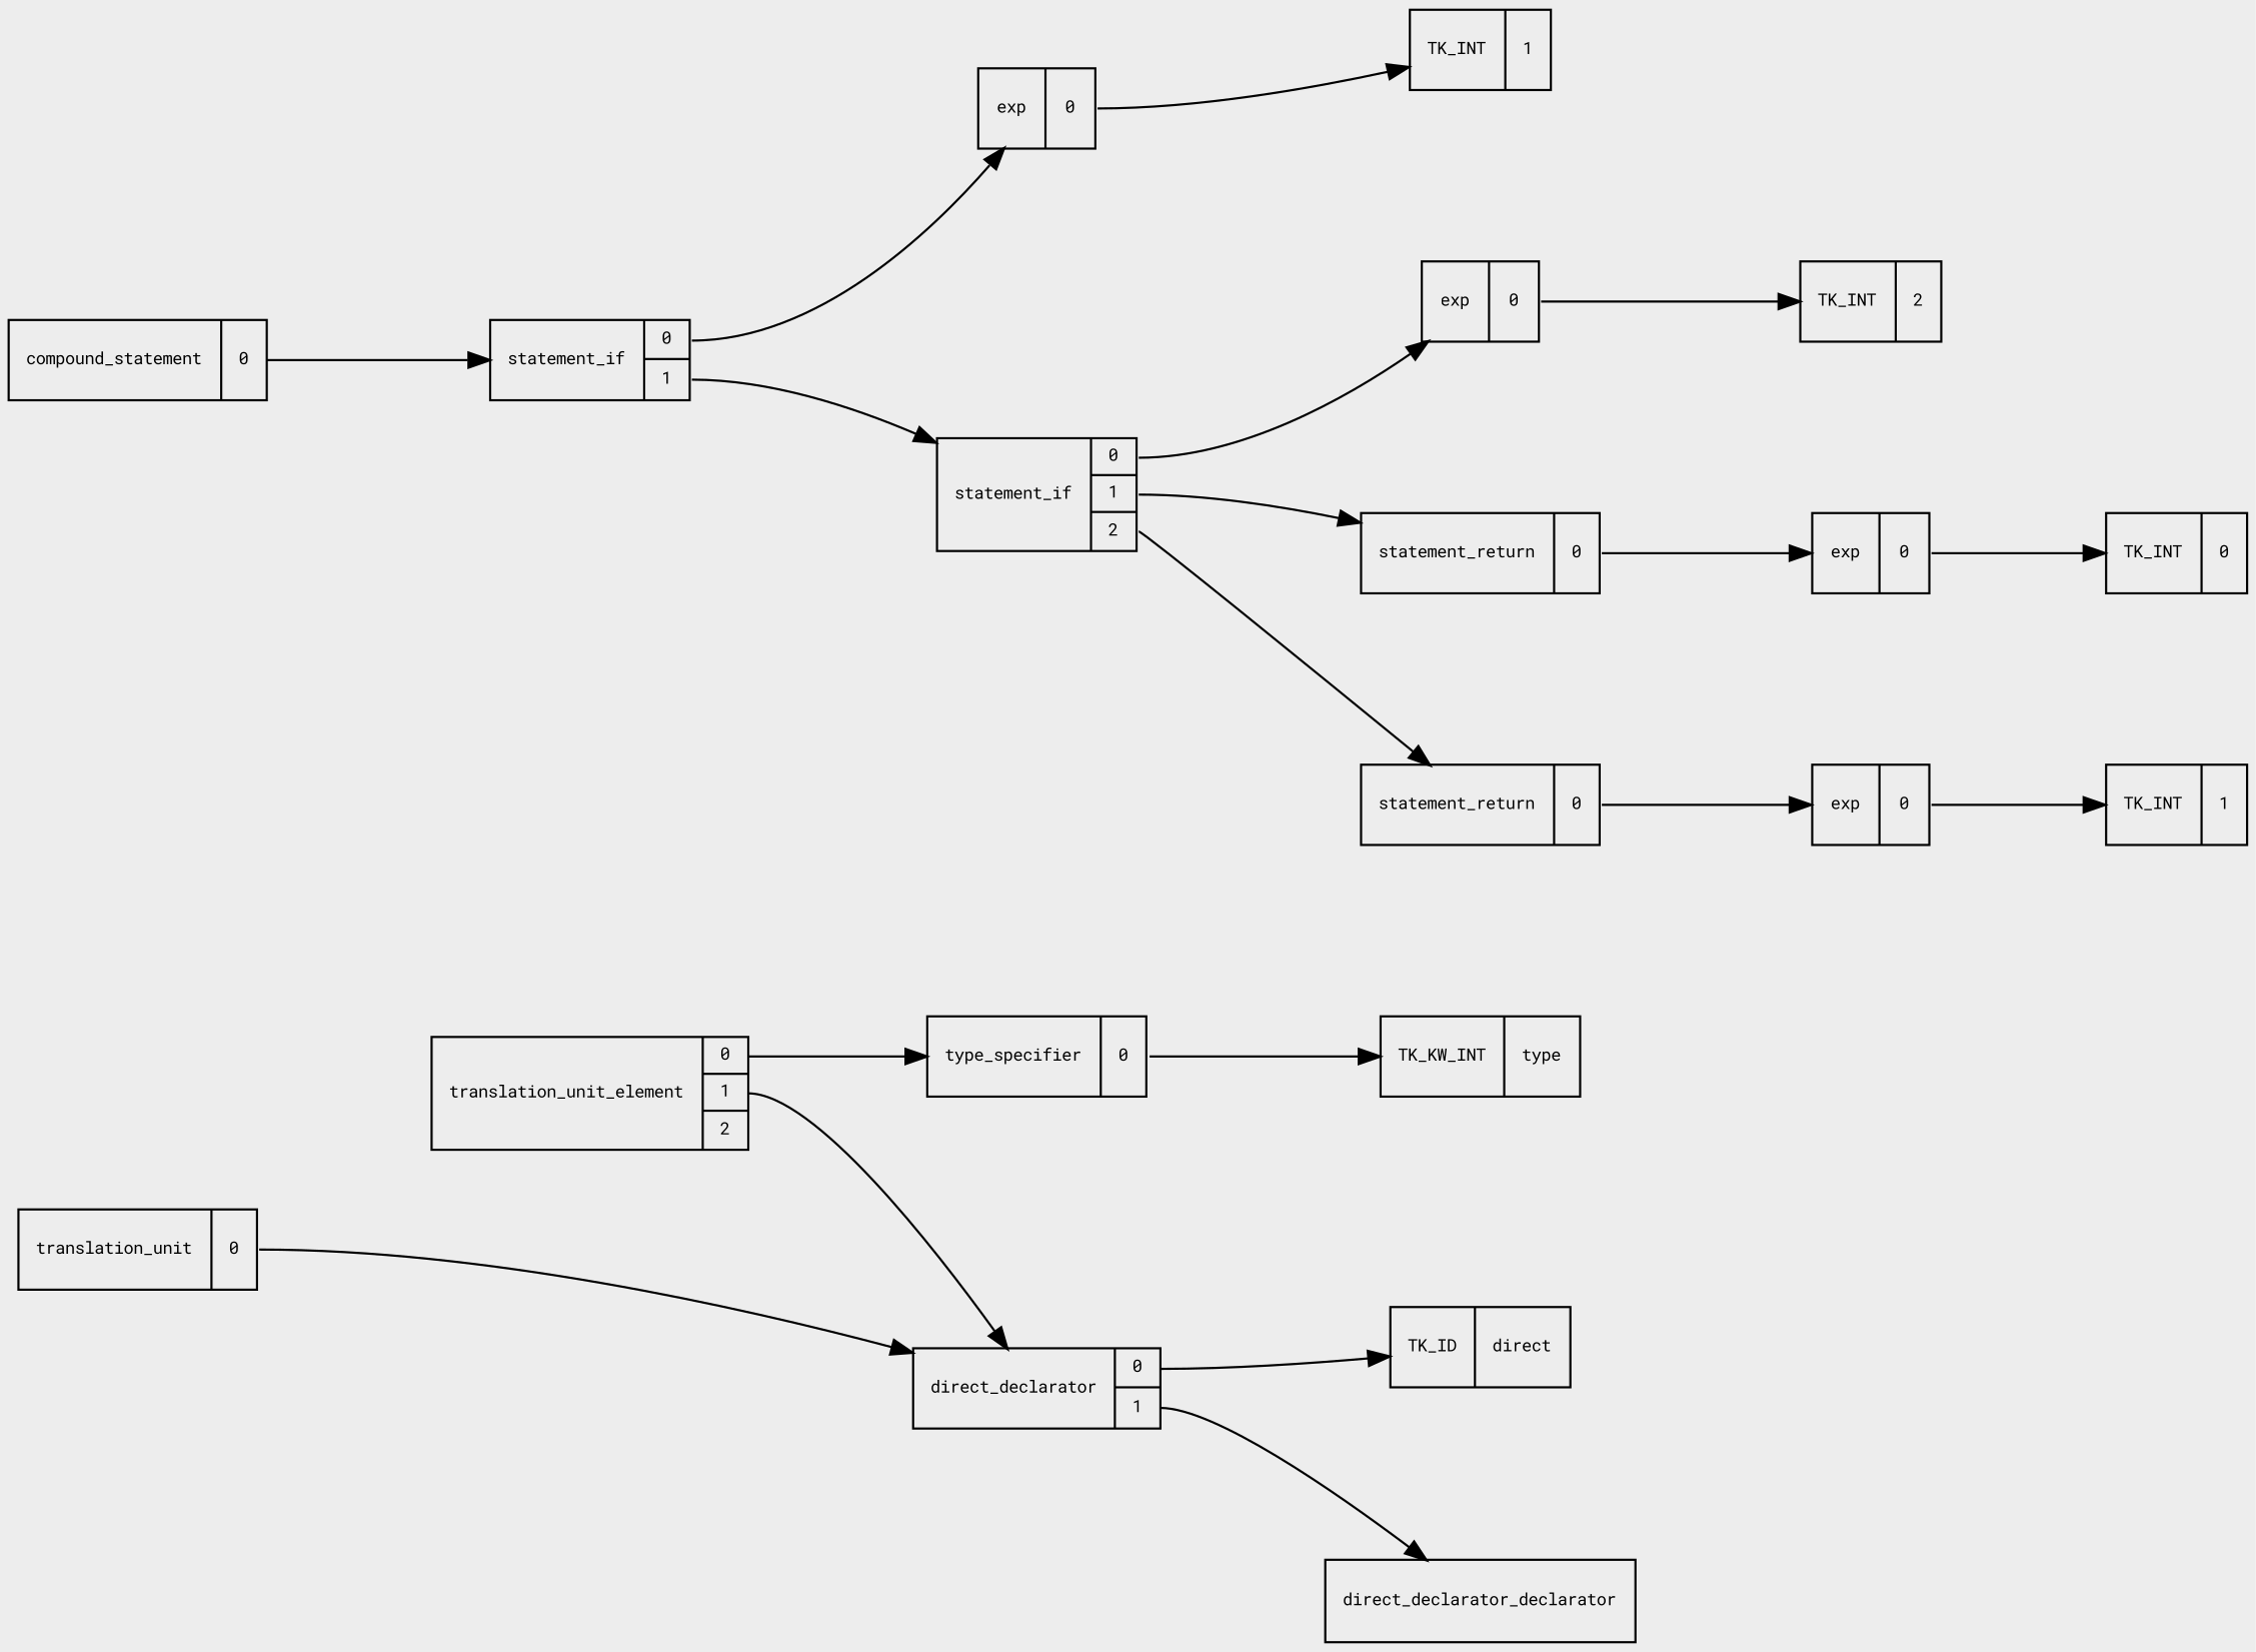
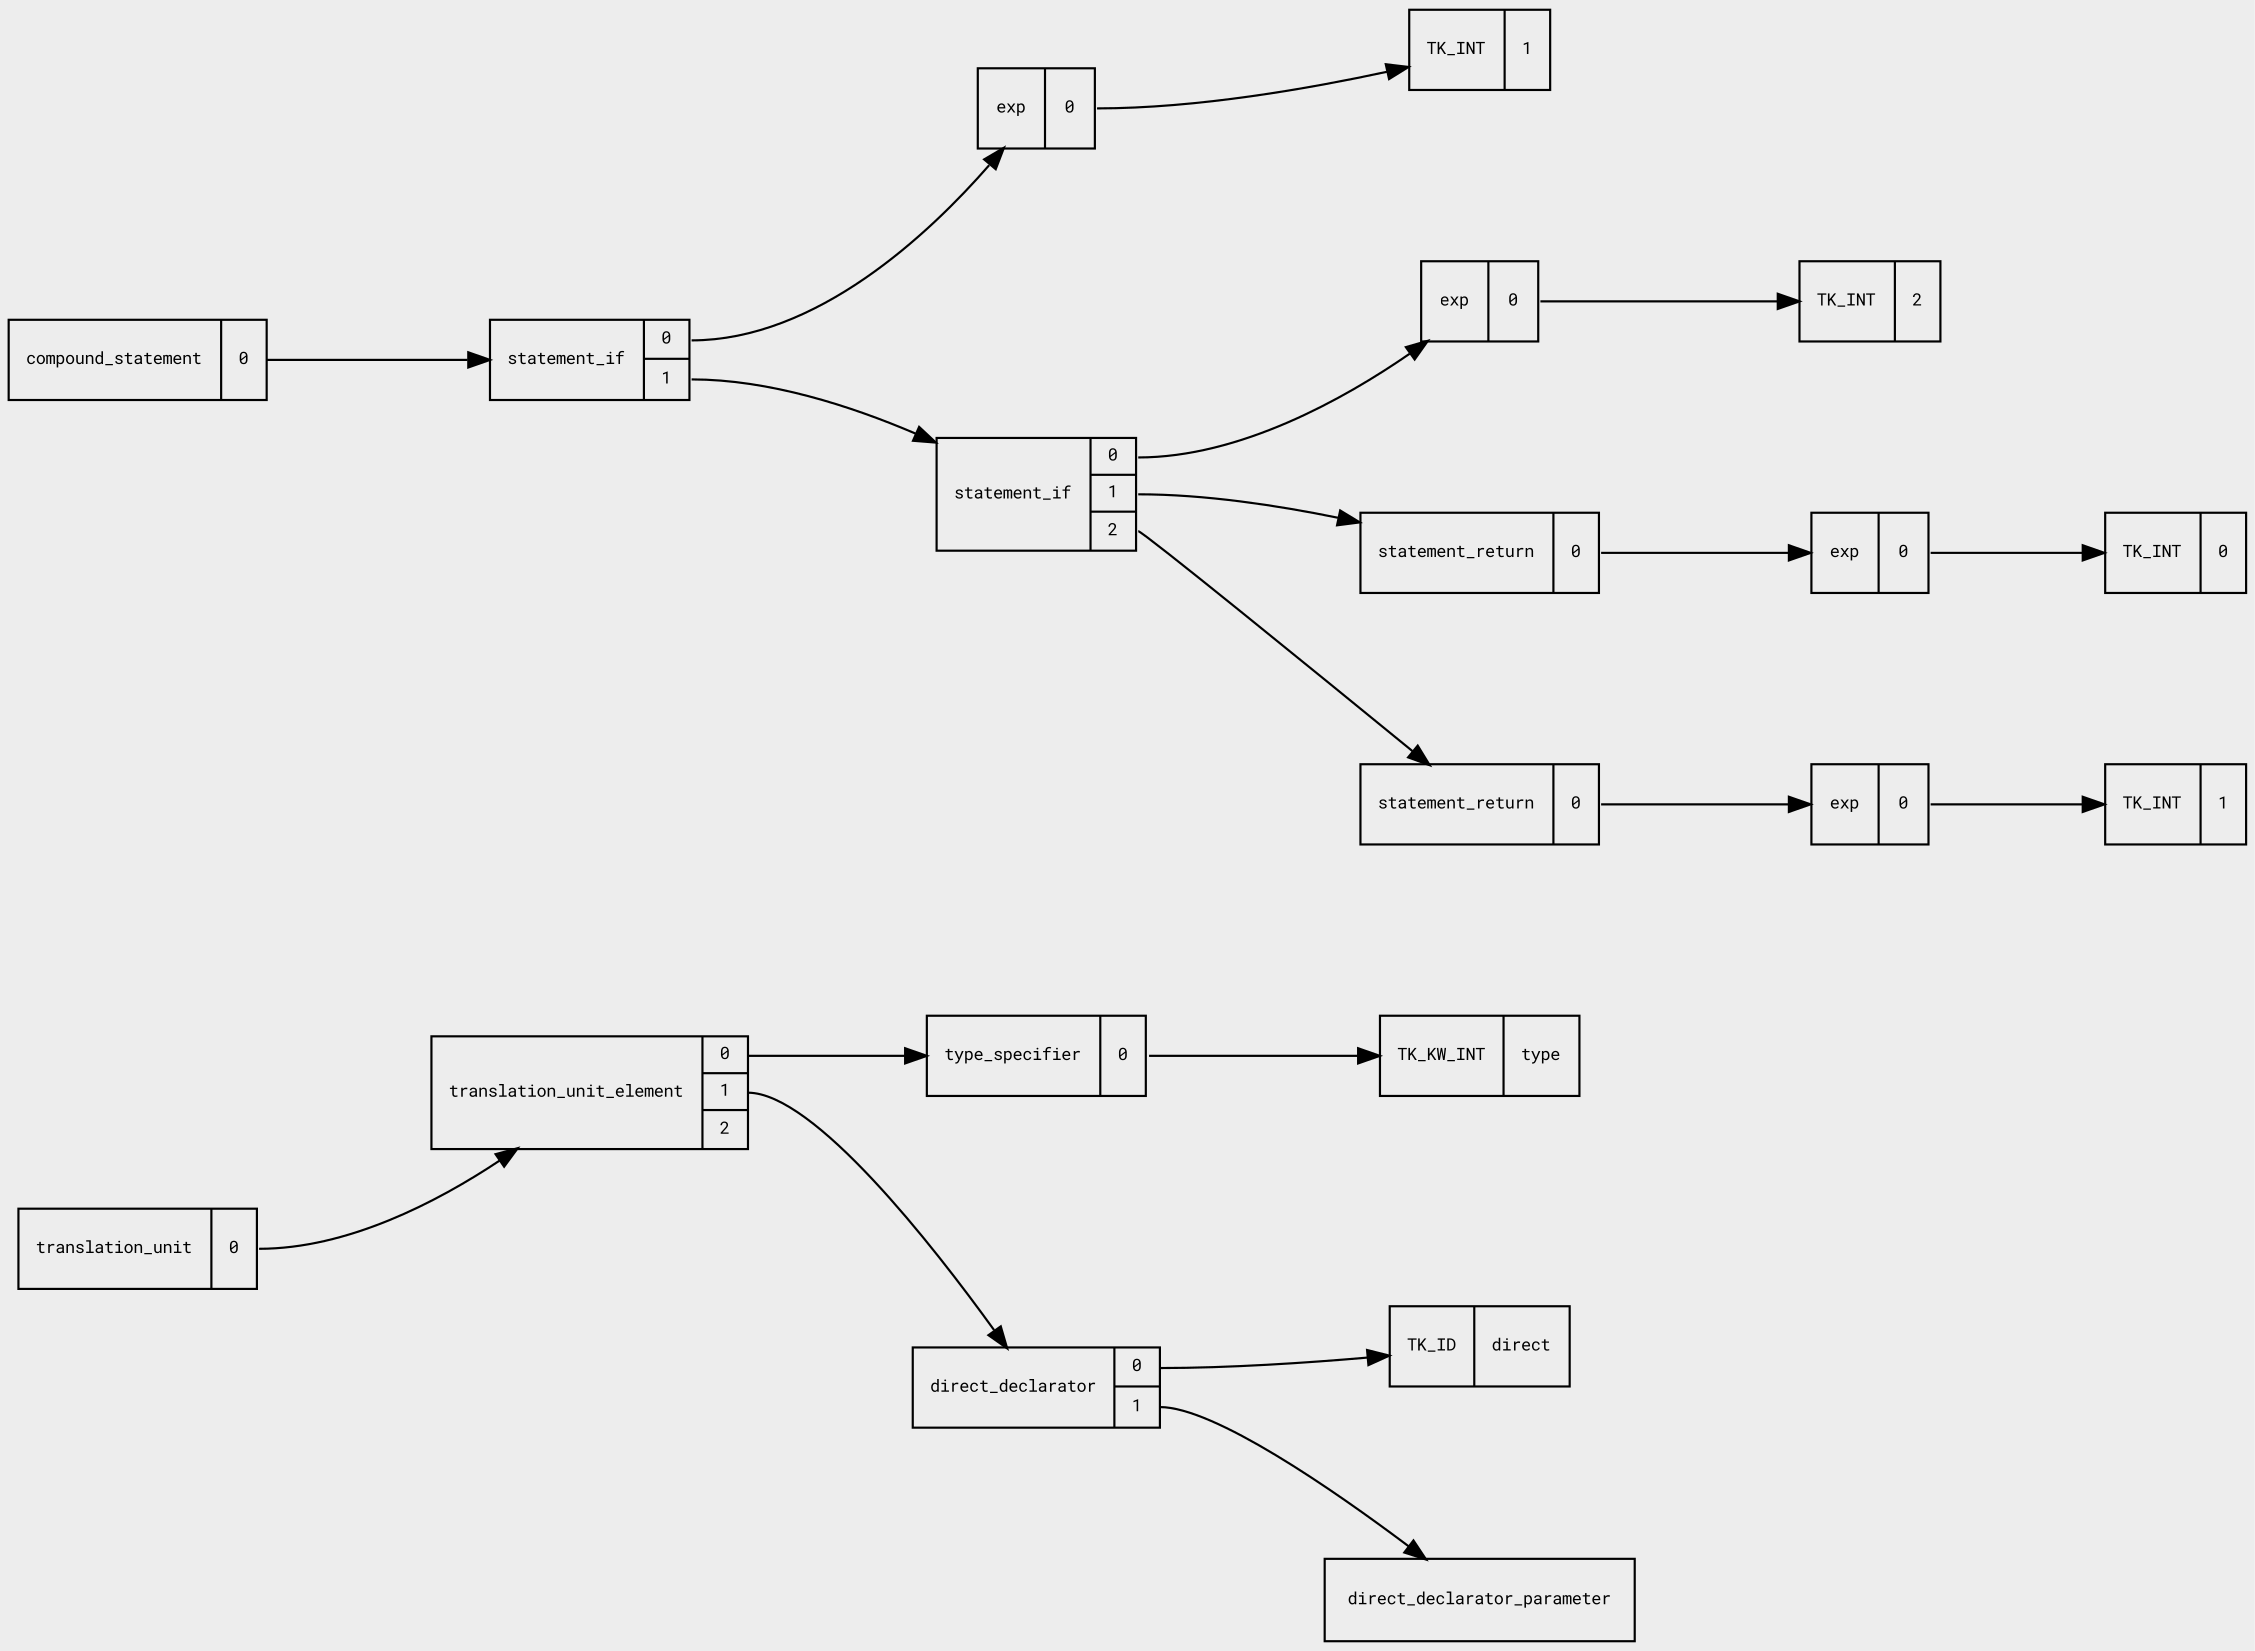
  digraph {
    bgcolor="#EDEDED"
    fontname="Roboto Mono"
    nodesep=1.1
    rankdir=LR
    ranksep=1.05
    node [fontname="Roboto Mono" fontsize=8 shape=record]
    edge [fontname="Roboto Mono" tailport=p0]
    n1 [label="{translation_unit|{<p0>0}}"]
    n2 [label="{translation_unit_element|{<p0>0|<p1>1|<p2>2}}"]
    n3 [label="{type_specifier|{<p0>0}}"]
    n4 [label="{direct_declarator|{<p0>0|<p1>1}}"]
    n5 [label="{TK_KW_INT|type}"]
    n6 [label="{TK_ID|direct}"]
-   n7 [label=direct_declarator_declarator]
+   n7 [label=direct_declarator_parameter]
    n8 [label="{compound_statement|{<p0>0}}"]
    n9 [label="{statement_if|{<p0>0|<p1>1}}"]
    n10 [label="{exp|{<p0>0}}"]
    n11 [label="{statement_if|{<p0>0|<p1>1|<p2>2}}"]
    n12 [label="{TK_INT|1}"]
    n13 [label="{exp|{<p0>0}}"]
    n14 [label="{statement_return|{<p0>0}}"]
    n15 [label="{statement_return|{<p0>0}}"]
    n16 [label="{TK_INT|2}"]
    n17 [label="{exp|{<p0>0}}"]
    n18 [label="{exp|{<p0>0}}"]
    n19 [label="{TK_INT|0}"]
    n20 [label="{TK_INT|1}"]
-   n1 -> n4
+   n1 -> n2
    n2 -> n3
    n2 -> n4 [tailport=p1]
    n3 -> n5
    n4 -> n6
    n4 -> n7 [tailport=p1]
    n8 -> n9
    n9 -> n10
    n9 -> n11 [tailport=p1]
    n10 -> n12
    n11 -> n13
    n11 -> n14 [tailport=p1]
    n11 -> n15 [tailport=p2]
    n13 -> n16
    n14 -> n17
    n15 -> n18
    n17 -> n19
    n18 -> n20
  }
